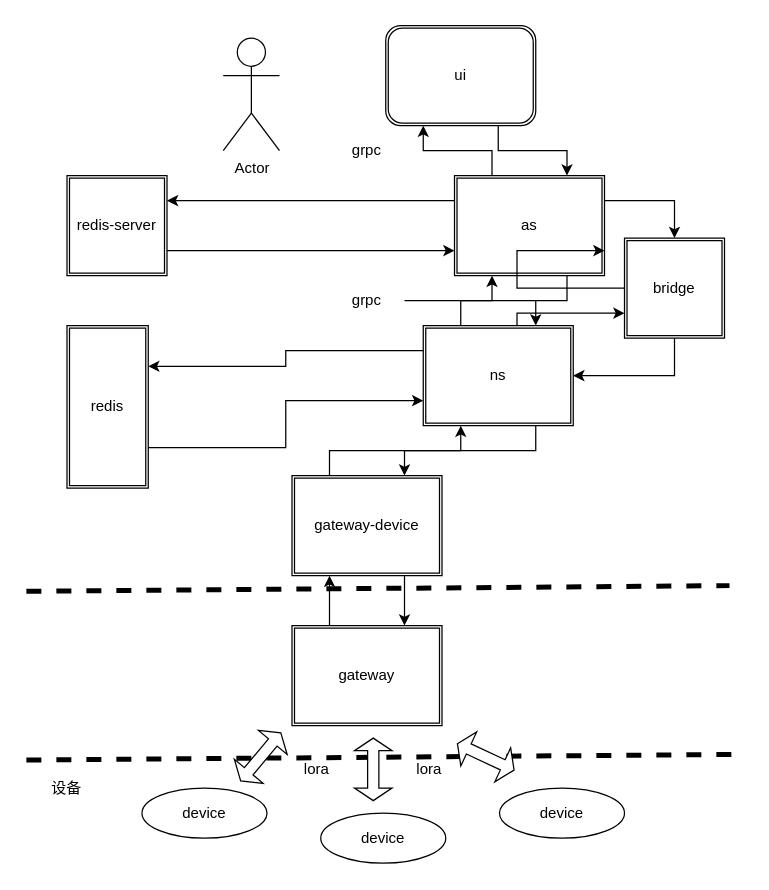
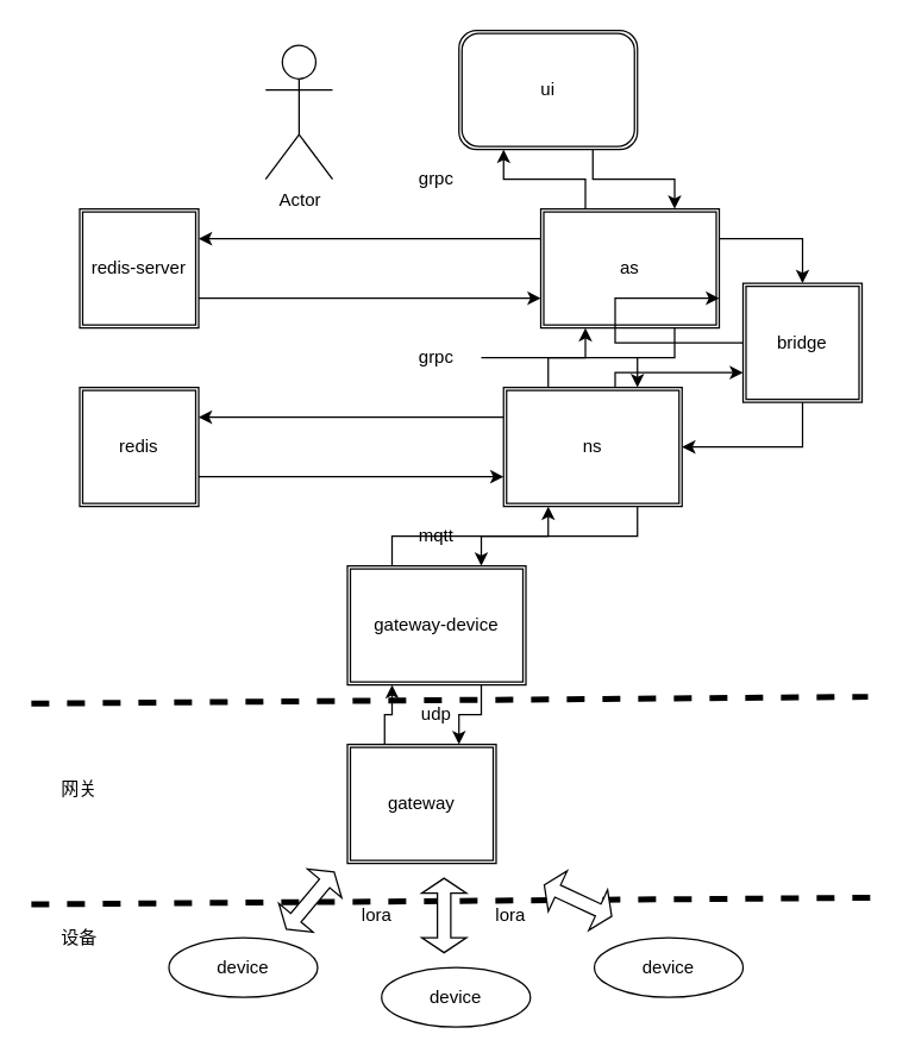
  <mxCell id="0" />
  <mxCell id="1" parent="0" />
  <mxCell id="2" value="" style="endArrow=none;dashed=1;html=1;strokeWidth=4;" parent="1" edge="1"><mxGeometry width="50" height="50" relative="1" as="geometry"><mxPoint x="20.5" y="472.5" as="sourcePoint" /><mxPoint x="583" y="468" as="targetPoint" /></mxGeometry></mxCell>
  <mxCell id="3" value="" style="endArrow=none;dashed=1;html=1;strokeWidth=4;" parent="1" edge="1"><mxGeometry width="50" height="50" relative="1" as="geometry"><mxPoint x="20.5" y="607.5" as="sourcePoint" /><mxPoint x="593" y="603" as="targetPoint" /></mxGeometry></mxCell>
  <mxCell id="4" style="edgeStyle=orthogonalEdgeStyle;rounded=0;orthogonalLoop=1;jettySize=auto;html=1;exitX=0.75;exitY=1;exitDx=0;exitDy=0;entryX=0.75;entryY=0;entryDx=0;entryDy=0;" parent="1" source="8" target="13" edge="1"><mxGeometry relative="1" as="geometry"><Array as="points"><mxPoint x="323" y="240" /><mxPoint x="323" y="240" /></Array></mxGeometry></mxCell>
  <mxCell id="5" style="edgeStyle=orthogonalEdgeStyle;rounded=0;orthogonalLoop=1;jettySize=auto;html=1;exitX=0.25;exitY=0;exitDx=0;exitDy=0;entryX=0.25;entryY=1;entryDx=0;entryDy=0;" parent="1" source="8" target="18" edge="1"><mxGeometry relative="1" as="geometry" /></mxCell>
  <mxCell id="6" style="edgeStyle=orthogonalEdgeStyle;rounded=0;orthogonalLoop=1;jettySize=auto;html=1;exitX=1;exitY=0.25;exitDx=0;exitDy=0;entryX=0.5;entryY=0;entryDx=0;entryDy=0;" parent="1" source="8" target="16" edge="1"><mxGeometry relative="1" as="geometry"><Array as="points"><mxPoint x="539" y="160" /></Array></mxGeometry></mxCell>
  <mxCell id="7" style="edgeStyle=orthogonalEdgeStyle;rounded=0;orthogonalLoop=1;jettySize=auto;html=1;exitX=0;exitY=0.25;exitDx=0;exitDy=0;entryX=1;entryY=0.25;entryDx=0;entryDy=0;fontColor=#333333;" parent="1" source="8" target="39" edge="1"><mxGeometry relative="1" as="geometry" /></mxCell>
  <mxCell id="8" value="as" style="shape=ext;double=1;rounded=0;whiteSpace=wrap;html=1;" parent="1" vertex="1"><mxGeometry x="363" y="140" width="120" height="80" as="geometry" /></mxCell>
  <mxCell id="9" style="edgeStyle=orthogonalEdgeStyle;rounded=0;orthogonalLoop=1;jettySize=auto;html=1;exitX=0.25;exitY=0;exitDx=0;exitDy=0;entryX=0.25;entryY=1;entryDx=0;entryDy=0;" parent="1" source="13" target="8" edge="1"><mxGeometry relative="1" as="geometry" /></mxCell>
  <mxCell id="10" style="edgeStyle=orthogonalEdgeStyle;rounded=0;orthogonalLoop=1;jettySize=auto;html=1;exitX=0.75;exitY=1;exitDx=0;exitDy=0;entryX=0.75;entryY=0;entryDx=0;entryDy=0;" parent="1" source="13" target="21" edge="1"><mxGeometry relative="1" as="geometry" /></mxCell>
  <mxCell id="11" style="edgeStyle=orthogonalEdgeStyle;rounded=0;orthogonalLoop=1;jettySize=auto;html=1;exitX=0;exitY=0.25;exitDx=0;exitDy=0;entryX=1;entryY=0.25;entryDx=0;entryDy=0;" parent="1" source="13" target="23" edge="1"><mxGeometry relative="1" as="geometry" /></mxCell>
  <mxCell id="12" style="edgeStyle=orthogonalEdgeStyle;rounded=0;orthogonalLoop=1;jettySize=auto;html=1;exitX=1;exitY=0.25;exitDx=0;exitDy=0;entryX=0;entryY=0.75;entryDx=0;entryDy=0;" parent="1" source="13" target="16" edge="1"><mxGeometry relative="1" as="geometry"><Array as="points"><mxPoint x="413" y="280" /><mxPoint x="413" y="250" /></Array></mxGeometry></mxCell>
  <mxCell id="13" value="ns" style="shape=ext;double=1;rounded=0;whiteSpace=wrap;html=1;" parent="1" vertex="1"><mxGeometry x="338" y="260" width="120" height="80" as="geometry" /></mxCell>
  <mxCell id="14" style="edgeStyle=orthogonalEdgeStyle;rounded=0;orthogonalLoop=1;jettySize=auto;html=1;exitX=0;exitY=0.5;exitDx=0;exitDy=0;entryX=1;entryY=0.75;entryDx=0;entryDy=0;" parent="1" source="16" target="8" edge="1"><mxGeometry relative="1" as="geometry"><Array as="points"><mxPoint x="413" y="230" /><mxPoint x="413" y="200" /></Array></mxGeometry></mxCell>
  <mxCell id="15" value="" style="edgeStyle=orthogonalEdgeStyle;rounded=0;orthogonalLoop=1;jettySize=auto;html=1;entryX=1;entryY=0.5;entryDx=0;entryDy=0;" parent="1" source="16" target="13" edge="1"><mxGeometry relative="1" as="geometry"><Array as="points"><mxPoint x="539" y="300" /></Array></mxGeometry></mxCell>
  <mxCell id="16" value="bridge" style="shape=ext;double=1;whiteSpace=wrap;html=1;aspect=fixed;" parent="1" vertex="1"><mxGeometry x="499" y="190" width="80" height="80" as="geometry" /></mxCell>
  <mxCell id="17" style="edgeStyle=orthogonalEdgeStyle;rounded=0;orthogonalLoop=1;jettySize=auto;html=1;exitX=0.75;exitY=1;exitDx=0;exitDy=0;entryX=0.75;entryY=0;entryDx=0;entryDy=0;" parent="1" source="18" target="8" edge="1"><mxGeometry relative="1" as="geometry" /></mxCell>
  <mxCell id="18" value="ui" style="shape=ext;double=1;rounded=1;whiteSpace=wrap;html=1;" parent="1" vertex="1"><mxGeometry x="308" y="20" width="120" height="80" as="geometry" /></mxCell>
  <mxCell id="19" style="edgeStyle=orthogonalEdgeStyle;rounded=0;orthogonalLoop=1;jettySize=auto;html=1;exitX=0.25;exitY=0;exitDx=0;exitDy=0;entryX=0.25;entryY=1;entryDx=0;entryDy=0;" parent="1" source="21" target="13" edge="1"><mxGeometry relative="1" as="geometry" /></mxCell>
  <mxCell id="20" style="edgeStyle=orthogonalEdgeStyle;rounded=0;orthogonalLoop=1;jettySize=auto;html=1;exitX=0.75;exitY=1;exitDx=0;exitDy=0;entryX=0.75;entryY=0;entryDx=0;entryDy=0;" parent="1" source="21" target="25" edge="1"><mxGeometry relative="1" as="geometry" /></mxCell>
  <mxCell id="21" value="gateway-device" style="shape=ext;double=1;rounded=0;whiteSpace=wrap;html=1;" parent="1" vertex="1"><mxGeometry x="233" y="380" width="120" height="80" as="geometry" /></mxCell>
  <mxCell id="22" style="edgeStyle=orthogonalEdgeStyle;rounded=0;orthogonalLoop=1;jettySize=auto;html=1;exitX=1;exitY=0.75;exitDx=0;exitDy=0;entryX=0;entryY=0.75;entryDx=0;entryDy=0;" parent="1" source="23" target="13" edge="1"><mxGeometry relative="1" as="geometry" /></mxCell>
- <mxCell id="23" value="redis" style="shape=ext;double=1;whiteSpace=wrap;html=1;aspect=fixed;" parent="1" vertex="1"><mxGeometry x="53" y="260" width="65" height="130" as="geometry" /></mxCell>
+ <mxCell id="23" value="redis" style="shape=ext;double=1;whiteSpace=wrap;html=1;aspect=fixed;" parent="1" vertex="1"><mxGeometry x="53" y="260" width="80" height="80" as="geometry" /></mxCell>
  <mxCell id="24" style="edgeStyle=orthogonalEdgeStyle;rounded=0;orthogonalLoop=1;jettySize=auto;html=1;exitX=0.25;exitY=0;exitDx=0;exitDy=0;entryX=0.25;entryY=1;entryDx=0;entryDy=0;" parent="1" source="25" target="21" edge="1"><mxGeometry relative="1" as="geometry" /></mxCell>
- <mxCell id="25" value="gateway" style="shape=ext;double=1;rounded=0;whiteSpace=wrap;html=1;" parent="1" vertex="1"><mxGeometry x="233" y="500" width="120" height="80" as="geometry" /></mxCell>
+ <mxCell id="25" value="gateway" style="shape=ext;double=1;rounded=0;whiteSpace=wrap;html=1;" parent="1" vertex="1"><mxGeometry x="233" y="500" width="100" height="80" as="geometry" /></mxCell>
+ <mxCell id="26" value="udp" style="text;html=1;strokeColor=none;fillColor=none;align=center;verticalAlign=middle;whiteSpace=wrap;rounded=0;" parent="1" vertex="1"><mxGeometry x="273" y="470" width="40" height="20" as="geometry" /></mxCell>
+ <mxCell id="27" value="mqtt" style="text;html=1;strokeColor=none;fillColor=none;align=center;verticalAlign=middle;whiteSpace=wrap;rounded=0;" parent="1" vertex="1"><mxGeometry x="273" y="350" width="40" height="20" as="geometry" /></mxCell>
  <mxCell id="28" value="grpc" style="text;html=1;strokeColor=none;fillColor=none;align=center;verticalAlign=middle;whiteSpace=wrap;rounded=0;" parent="1" vertex="1"><mxGeometry x="273" y="110" width="40" height="20" as="geometry" /></mxCell>
  <mxCell id="29" value="grpc" style="text;html=1;strokeColor=none;fillColor=none;align=center;verticalAlign=middle;whiteSpace=wrap;rounded=0;" parent="1" vertex="1"><mxGeometry x="273" y="230" width="40" height="20" as="geometry" /></mxCell>
  <mxCell id="30" value="device" style="ellipse;whiteSpace=wrap;html=1;align=center;container=1;recursiveResize=0;treeFolding=1;treeMoving=1;" parent="1" vertex="1"><mxGeometry x="113" y="630" width="100" height="40" as="geometry" /></mxCell>
  <mxCell id="31" value="device" style="ellipse;whiteSpace=wrap;html=1;align=center;container=1;recursiveResize=0;treeFolding=1;treeMoving=1;" parent="1" vertex="1"><mxGeometry x="256" y="650" width="100" height="40" as="geometry" /></mxCell>
  <mxCell id="32" value="device" style="ellipse;whiteSpace=wrap;html=1;align=center;container=1;recursiveResize=0;treeFolding=1;treeMoving=1;" parent="1" vertex="1"><mxGeometry x="399" y="630" width="100" height="40" as="geometry" /></mxCell>
  <mxCell id="33" value="" style="shape=doubleArrow;direction=south;whiteSpace=wrap;html=1;rotation=40;" parent="1" vertex="1"><mxGeometry x="193" y="580" width="30" height="50" as="geometry" /></mxCell>
  <mxCell id="34" value="" style="shape=doubleArrow;direction=south;whiteSpace=wrap;html=1;rotation=-65;" parent="1" vertex="1"><mxGeometry x="373" y="580" width="30" height="50" as="geometry" /></mxCell>
  <mxCell id="35" value="" style="shape=doubleArrow;direction=south;whiteSpace=wrap;html=1;rotation=0;" parent="1" vertex="1"><mxGeometry x="283" y="590" width="30" height="50" as="geometry" /></mxCell>
  <mxCell id="36" value="lora" style="text;html=1;strokeColor=none;fillColor=none;align=center;verticalAlign=middle;whiteSpace=wrap;rounded=0;" parent="1" vertex="1"><mxGeometry x="233" y="605" width="40" height="20" as="geometry" /></mxCell>
  <mxCell id="37" value="lora" style="text;html=1;strokeColor=none;fillColor=none;align=center;verticalAlign=middle;whiteSpace=wrap;rounded=0;" parent="1" vertex="1"><mxGeometry x="323" y="605" width="40" height="20" as="geometry" /></mxCell>
  <mxCell id="38" style="edgeStyle=orthogonalEdgeStyle;rounded=0;orthogonalLoop=1;jettySize=auto;html=1;exitX=1;exitY=0.75;exitDx=0;exitDy=0;entryX=0;entryY=0.75;entryDx=0;entryDy=0;fontColor=#333333;" parent="1" source="39" target="8" edge="1"><mxGeometry relative="1" as="geometry" /></mxCell>
  <mxCell id="39" value="redis-server" style="shape=ext;double=1;whiteSpace=wrap;html=1;aspect=fixed;" parent="1" vertex="1"><mxGeometry x="53" y="140" width="80" height="80" as="geometry" /></mxCell>
  <mxCell id="40" value="Actor" style="shape=umlActor;verticalLabelPosition=bottom;labelBackgroundColor=#ffffff;verticalAlign=top;html=1;outlineConnect=0;" parent="1" vertex="1"><mxGeometry x="178" y="30" width="45" height="90" as="geometry" /></mxCell>
+ <mxCell id="41" value="网关" style="text;html=1;strokeColor=none;fillColor=none;align=center;verticalAlign=middle;whiteSpace=wrap;rounded=0;" parent="1" vertex="1"><mxGeometry x="33" y="520" width="40" height="20" as="geometry" /></mxCell>
  <mxCell id="42" value="设备" style="text;html=1;strokeColor=none;fillColor=none;align=center;verticalAlign=middle;whiteSpace=wrap;rounded=0;" parent="1" vertex="1"><mxGeometry x="33" y="620" width="40" height="20" as="geometry" /></mxCell>
